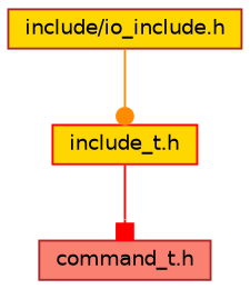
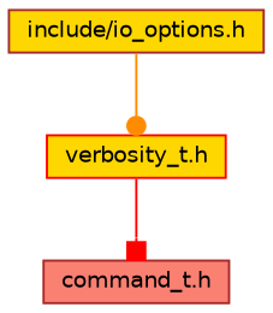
  digraph {
    node [color=brown fillcolor=gold fontname=Helvetica fontsize=10 shape=record style=filled]
    edge [fontname=Helvetica fontsize=10 labelfontname=Helvetica labelfontsize=10 style=solid]
-   n1 [fontcolor=black height=0.2 label="include/io_include.h" width=0.4]
-   n2 [color=red height=0.2 label="include_t.h" width=0.4]
+   n1 [fontcolor=black height=0.2 label="include/io_options.h" width=0.4]
+   n2 [color=red height=0.2 label="verbosity_t.h" width=0.4]
    n3 [fillcolor=salmon height=0.2 label="command_t.h" width=0.4]
    n1 -> n2 [arrowhead=dot color=darkorange]
    n2 -> n3 [arrowhead=box color=red]
  }
